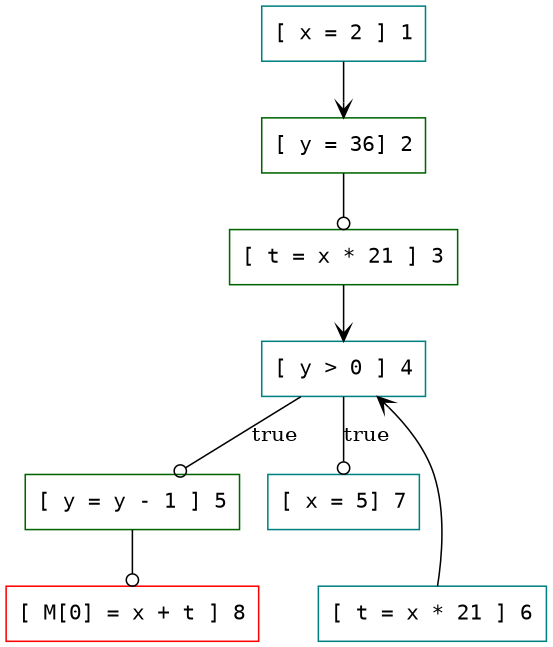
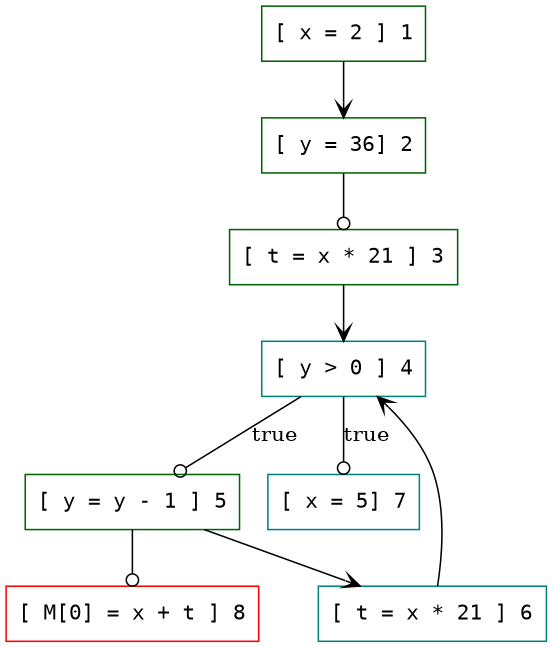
  digraph {
    node [color=teal fontname=Monospace shape=box]
    edge [arrowhead=vee]
-   n1 [label="[ x = 2 ] 1"]
+   n1 [color=darkgreen label="[ x = 2 ] 1"]
    n2 [color=darkgreen label="[ y = 36] 2"]
    n3 [color=darkgreen label="[ t = x * 21 ] 3"]
    n4 [label="[ y > 0 ] 4"]
    n5 [color=darkgreen label="[ y = y - 1 ] 5"]
    n6 [label="[ x = 5] 7"]
    n7 [label="[ t = x * 21 ] 6"]
    n8 [color=red label="[ M[0] = x + t ] 8"]
    n1 -> n2
    n2 -> n3 [arrowhead=odot]
    n3 -> n4
    n4 -> n5 [arrowhead=odot label=true]
    n4 -> n6 [arrowhead=odot label=true]
+   n5 -> n7
    n5 -> n8 [arrowhead=odot]
    n7 -> n4
  }
